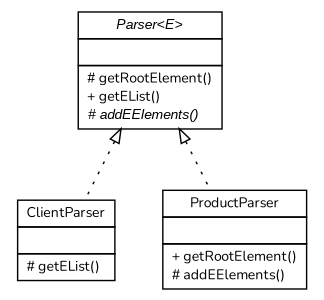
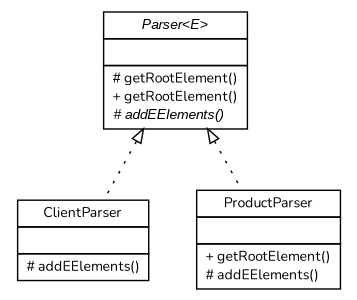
  digraph {
    fontname=Nunito
    nodesep=0.25
    ranksep=0.5
    node [fontcolor=black fontname=Nunito fontsize=10.0 shape=plaintext]
    edge [arrowtail=empty dir=back fontname=Nunito fontsize=10 headport=p labelfontname=arial labelfontsize=10 style=dotted tailport=p]
-   n1 [label=<<table title="store.business.util.parser.ClientParser" border="0" cellborder="1" cellspacing="0" cellpadding="2" port="p"> 		<tr><td><table border="0" cellspacing="0" cellpadding="1"> <tr><td align="center" balign="center"> ClientParser </td></tr> 		</table></td></tr> 		<tr><td><table border="0" cellspacing="0" cellpadding="1"> <tr><td align="left" balign="left">  </td></tr> 		</table></td></tr> 		<tr><td><table border="0" cellspacing="0" cellpadding="1"> <tr><td align="left" balign="left"> # getEList() </td></tr> 		</table></td></tr> 		</table>>]
-   n2 [label=<<table title="store.business.util.parser.Parser" border="0" cellborder="1" cellspacing="0" cellpadding="2" port="p"> 		<tr><td><table border="0" cellspacing="0" cellpadding="1"> <tr><td align="center" balign="center"><font face="arial italic"> Parser&lt;E&gt; </font></td></tr> 		</table></td></tr> 		<tr><td><table border="0" cellspacing="0" cellpadding="1"> <tr><td align="left" balign="left">  </td></tr> 		</table></td></tr> 		<tr><td><table border="0" cellspacing="0" cellpadding="1"> <tr><td align="left" balign="left"> # getRootElement() </td></tr> <tr><td align="left" balign="left"> + getEList() </td></tr> <tr><td align="left" balign="left"><font face="arial italic" point-size="10.0"> # addEElements() </font></td></tr> 		</table></td></tr> 		</table>>]
+   n1 [label=<<table title="store.business.util.parser.ClientParser" border="0" cellborder="1" cellspacing="0" cellpadding="2" port="p"> 		<tr><td><table border="0" cellspacing="0" cellpadding="1"> <tr><td align="center" balign="center"> ClientParser </td></tr> 		</table></td></tr> 		<tr><td><table border="0" cellspacing="0" cellpadding="1"> <tr><td align="left" balign="left">  </td></tr> 		</table></td></tr> 		<tr><td><table border="0" cellspacing="0" cellpadding="1"> <tr><td align="left" balign="left"> # addEElements() </td></tr> 		</table></td></tr> 		</table>>]
+   n2 [label=<<table title="store.business.util.parser.Parser" border="0" cellborder="1" cellspacing="0" cellpadding="2" port="p"> 		<tr><td><table border="0" cellspacing="0" cellpadding="1"> <tr><td align="center" balign="center"><font face="arial italic"> Parser&lt;E&gt; </font></td></tr> 		</table></td></tr> 		<tr><td><table border="0" cellspacing="0" cellpadding="1"> <tr><td align="left" balign="left">  </td></tr> 		</table></td></tr> 		<tr><td><table border="0" cellspacing="0" cellpadding="1"> <tr><td align="left" balign="left"> # getRootElement() </td></tr> <tr><td align="left" balign="left"> + getRootElement() </td></tr> <tr><td align="left" balign="left"><font face="arial italic" point-size="10.0"> # addEElements() </font></td></tr> 		</table></td></tr> 		</table>>]
    n3 [label=<<table title="store.business.util.parser.ProductParser" border="0" cellborder="1" cellspacing="0" cellpadding="2" port="p"> 		<tr><td><table border="0" cellspacing="0" cellpadding="1"> <tr><td align="center" balign="center"> ProductParser </td></tr> 		</table></td></tr> 		<tr><td><table border="0" cellspacing="0" cellpadding="1"> <tr><td align="left" balign="left">  </td></tr> 		</table></td></tr> 		<tr><td><table border="0" cellspacing="0" cellpadding="1"> <tr><td align="left" balign="left"> + getRootElement() </td></tr> <tr><td align="left" balign="left"> # addEElements() </td></tr> 		</table></td></tr> 		</table>>]
    n2 -> n1
    n2 -> n3
  }
